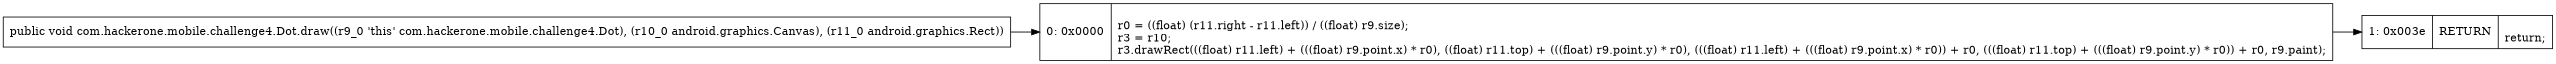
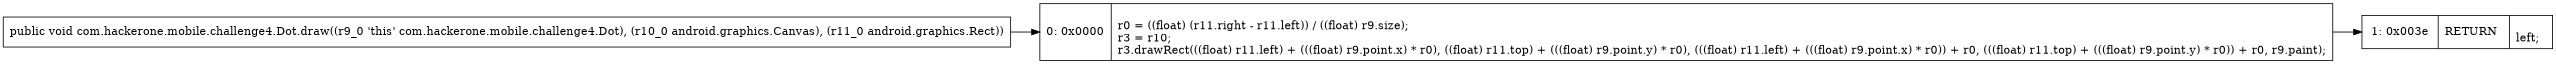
  digraph {
    rankdir=LR
    node [shape=record]
    n1 [label="{0\:\ 0x0000|\lr0 = ((float) (r11.right \- r11.left)) \/ ((float) r9.size);\lr3 = r10;\lr3.drawRect(((float) r11.left) + (((float) r9.point.x) * r0), ((float) r11.top) + (((float) r9.point.y) * r0), (((float) r11.left) + (((float) r9.point.x) * r0)) + r0, (((float) r11.top) + (((float) r9.point.y) * r0)) + r0, r9.paint);\l}"]
-   n2 [label="{1\:\ 0x003e|RETURN\l|\lreturn;\l}"]
+   n2 [label="{1\:\ 0x003e|RETURN\l|\lleft;\l}"]
    n3 [label="{public void com.hackerone.mobile.challenge4.Dot.draw((r9_0 'this' com.hackerone.mobile.challenge4.Dot), (r10_0 android.graphics.Canvas), (r11_0 android.graphics.Rect)) }"]
    n1 -> n2
    n3 -> n1
  }
